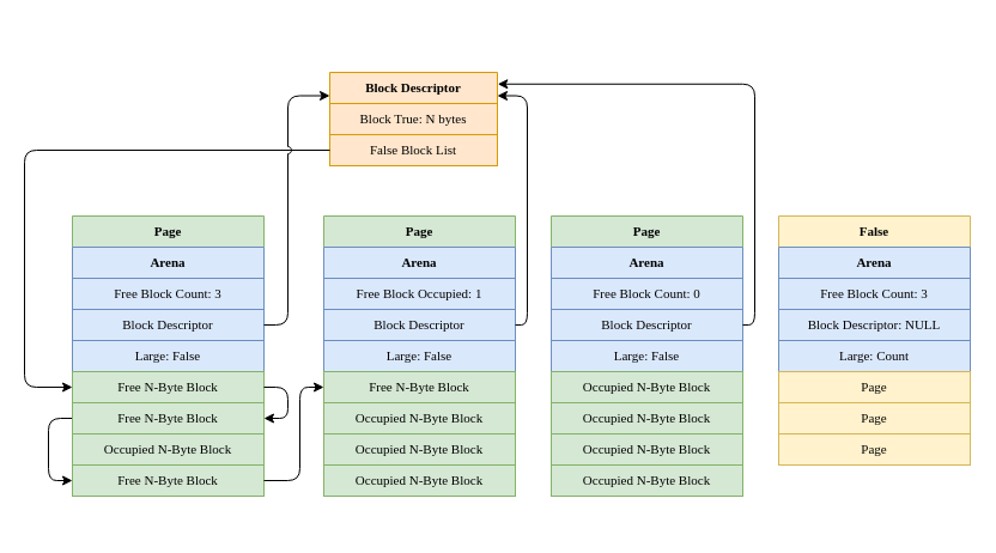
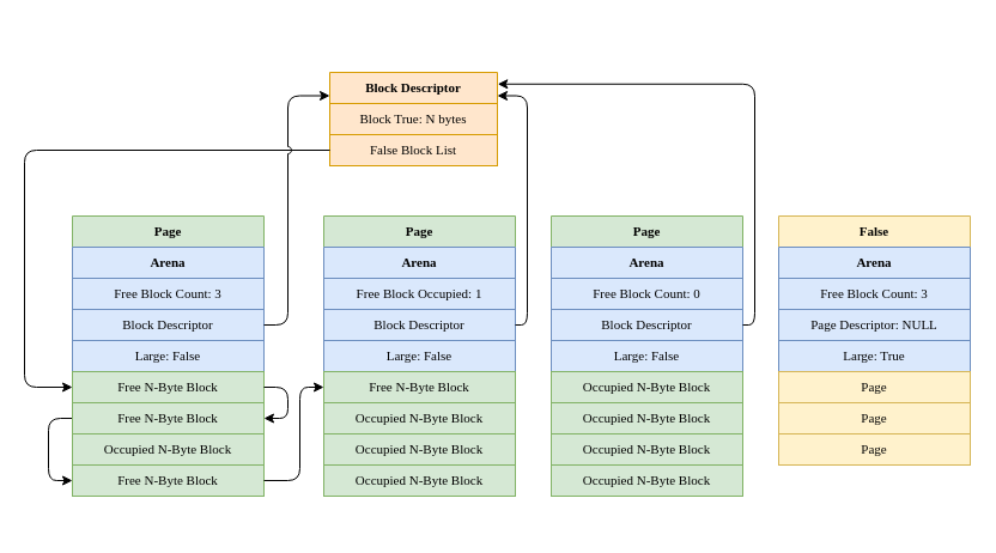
  <mxCell id="0" />
  <mxCell id="1" parent="0" />
  <mxCell id="2" value="" style="group;movable=0;resizable=0;rotatable=0;deletable=0;editable=0;connectable=0;" vertex="1" connectable="0" parent="1"><mxGeometry x="20" y="20" width="790" height="420" as="geometry" /></mxCell>
  <mxCell id="3" value="" style="group;movable=1;resizable=1;rotatable=1;deletable=1;editable=1;connectable=1;" parent="2" vertex="1" connectable="0"><mxGeometry width="610" height="420" as="geometry" /></mxCell>
  <mxCell id="4" value="Block Descriptor" style="swimlane;fontStyle=1;align=center;verticalAlign=top;childLayout=stackLayout;horizontal=1;startSize=26;horizontalStack=0;resizeParent=1;resizeParentMax=0;resizeLast=0;collapsible=1;marginBottom=0;fontFamily=Verdana;fontSize=11;fillColor=#ffe6cc;strokeColor=#d79b00;movable=1;resizable=1;rotatable=1;deletable=1;editable=1;connectable=1;" parent="3" vertex="1"><mxGeometry x="255" y="40" width="140" height="78" as="geometry" /></mxCell>
  <mxCell id="5" value="Block True: N bytes" style="text;strokeColor=#d79b00;fillColor=#ffe6cc;align=center;verticalAlign=top;spacingLeft=4;spacingRight=4;overflow=hidden;rotatable=1;points=[[0,0.5],[1,0.5]];portConstraint=eastwest;fontFamily=Verdana;fontSize=11;movable=1;resizable=1;deletable=1;editable=1;connectable=1;" parent="4" vertex="1"><mxGeometry y="26" width="140" height="26" as="geometry" /></mxCell>
  <mxCell id="6" value="False Block List" style="text;strokeColor=#d79b00;fillColor=#ffe6cc;align=center;verticalAlign=top;spacingLeft=4;spacingRight=4;overflow=hidden;rotatable=1;points=[[0,0.5],[1,0.5]];portConstraint=eastwest;fontFamily=Verdana;fontSize=11;movable=1;resizable=1;deletable=1;editable=1;connectable=1;" parent="4" vertex="1"><mxGeometry y="52" width="140" height="26" as="geometry" /></mxCell>
  <mxCell id="7" value="Page" style="swimlane;fontStyle=1;align=center;verticalAlign=top;childLayout=stackLayout;horizontal=1;startSize=26;horizontalStack=0;resizeParent=1;resizeParentMax=0;resizeLast=0;collapsible=1;marginBottom=0;strokeColor=#82b366;fontFamily=Verdana;fontSize=11;fillColor=#d5e8d4;movable=1;resizable=1;rotatable=1;deletable=1;editable=1;connectable=1;" parent="3" vertex="1"><mxGeometry x="40" y="160" width="160" height="234" as="geometry" /></mxCell>
  <mxCell id="8" value="Arena" style="swimlane;fontStyle=1;align=center;verticalAlign=top;childLayout=stackLayout;horizontal=1;startSize=26;horizontalStack=0;resizeParent=1;resizeParentMax=0;resizeLast=0;collapsible=1;marginBottom=0;strokeColor=#6c8ebf;fontFamily=Verdana;fontSize=11;fillColor=#dae8fc;movable=1;resizable=1;rotatable=1;deletable=1;editable=1;connectable=1;" parent="7" vertex="1"><mxGeometry y="26" width="160" height="104" as="geometry" /></mxCell>
  <mxCell id="9" value="Free Block Count: 3" style="text;strokeColor=#6c8ebf;fillColor=#dae8fc;align=center;verticalAlign=top;spacingLeft=4;spacingRight=4;overflow=hidden;rotatable=1;points=[[0,0.5],[1,0.5]];portConstraint=eastwest;fontFamily=Verdana;fontSize=11;movable=1;resizable=1;deletable=1;editable=1;connectable=1;" parent="8" vertex="1"><mxGeometry y="26" width="160" height="26" as="geometry" /></mxCell>
  <mxCell id="10" value="Block Descriptor" style="text;strokeColor=#6c8ebf;fillColor=#dae8fc;align=center;verticalAlign=top;spacingLeft=4;spacingRight=4;overflow=hidden;rotatable=1;points=[[0,0.5],[1,0.5]];portConstraint=eastwest;fontFamily=Verdana;fontSize=11;movable=1;resizable=1;deletable=1;editable=1;connectable=1;" parent="8" vertex="1"><mxGeometry y="52" width="160" height="26" as="geometry" /></mxCell>
  <mxCell id="11" value="Large: False" style="text;strokeColor=#6c8ebf;fillColor=#dae8fc;align=center;verticalAlign=top;spacingLeft=4;spacingRight=4;overflow=hidden;rotatable=1;points=[[0,0.5],[1,0.5]];portConstraint=eastwest;fontFamily=Verdana;fontSize=11;movable=1;resizable=1;deletable=1;editable=1;connectable=1;" parent="8" vertex="1"><mxGeometry y="78" width="160" height="26" as="geometry" /></mxCell>
  <mxCell id="12" value="Free N-Byte Block" style="text;strokeColor=#82b366;fillColor=#d5e8d4;align=center;verticalAlign=top;spacingLeft=4;spacingRight=4;overflow=hidden;rotatable=1;points=[[0,0.5],[1,0.5]];portConstraint=eastwest;fontFamily=Verdana;fontSize=11;movable=1;resizable=1;deletable=1;editable=1;connectable=1;" parent="7" vertex="1"><mxGeometry y="130" width="160" height="26" as="geometry" /></mxCell>
  <mxCell id="13" style="edgeStyle=elbowEdgeStyle;html=1;entryX=0;entryY=0.5;entryDx=0;entryDy=0;fontSize=11;movable=1;resizable=1;rotatable=1;deletable=1;editable=1;connectable=1;" parent="7" source="14" target="16" edge="1"><mxGeometry relative="1" as="geometry"><Array as="points"><mxPoint x="-20" y="200" /></Array></mxGeometry></mxCell>
  <mxCell id="14" value="Free N-Byte Block" style="text;strokeColor=#82b366;fillColor=#d5e8d4;align=center;verticalAlign=top;spacingLeft=4;spacingRight=4;overflow=hidden;rotatable=1;points=[[0,0.5],[1,0.5]];portConstraint=eastwest;fontFamily=Verdana;fontSize=11;movable=1;resizable=1;deletable=1;editable=1;connectable=1;" parent="7" vertex="1"><mxGeometry y="156" width="160" height="26" as="geometry" /></mxCell>
  <mxCell id="15" value="Occupied N-Byte Block" style="text;strokeColor=#82b366;fillColor=#d5e8d4;align=center;verticalAlign=top;spacingLeft=4;spacingRight=4;overflow=hidden;rotatable=1;points=[[0,0.5],[1,0.5]];portConstraint=eastwest;fontFamily=Verdana;fontSize=11;movable=1;resizable=1;deletable=1;editable=1;connectable=1;" parent="7" vertex="1"><mxGeometry y="182" width="160" height="26" as="geometry" /></mxCell>
  <mxCell id="16" value="Free N-Byte Block" style="text;strokeColor=#82b366;fillColor=#d5e8d4;align=center;verticalAlign=top;spacingLeft=4;spacingRight=4;overflow=hidden;rotatable=1;points=[[0,0.5],[1,0.5]];portConstraint=eastwest;fontFamily=Verdana;fontSize=11;movable=1;resizable=1;deletable=1;editable=1;connectable=1;" parent="7" vertex="1"><mxGeometry y="208" width="160" height="26" as="geometry" /></mxCell>
  <mxCell id="17" style="edgeStyle=elbowEdgeStyle;html=1;fontSize=11;entryX=1;entryY=0.5;entryDx=0;entryDy=0;movable=1;resizable=1;rotatable=1;deletable=1;editable=1;connectable=1;" parent="7" source="12" target="14" edge="1"><mxGeometry relative="1" as="geometry"><mxPoint x="190" y="170" as="targetPoint" /><Array as="points"><mxPoint x="180" y="160" /><mxPoint x="190" y="170" /></Array></mxGeometry></mxCell>
  <mxCell id="18" value="Page" style="swimlane;fontStyle=1;align=center;verticalAlign=top;childLayout=stackLayout;horizontal=1;startSize=26;horizontalStack=0;resizeParent=1;resizeParentMax=0;resizeLast=0;collapsible=1;marginBottom=0;strokeColor=#82b366;fontFamily=Verdana;fontSize=11;fillColor=#d5e8d4;movable=1;resizable=1;rotatable=1;deletable=1;editable=1;connectable=1;" parent="3" vertex="1"><mxGeometry x="250" y="160" width="160" height="234" as="geometry" /></mxCell>
  <mxCell id="19" value="Arena" style="swimlane;fontStyle=1;align=center;verticalAlign=top;childLayout=stackLayout;horizontal=1;startSize=26;horizontalStack=0;resizeParent=1;resizeParentMax=0;resizeLast=0;collapsible=1;marginBottom=0;strokeColor=#6c8ebf;fontFamily=Verdana;fontSize=11;fillColor=#dae8fc;movable=1;resizable=1;rotatable=1;deletable=1;editable=1;connectable=1;" parent="18" vertex="1"><mxGeometry y="26" width="160" height="104" as="geometry" /></mxCell>
  <mxCell id="20" value="Free Block Occupied: 1" style="text;strokeColor=#6c8ebf;fillColor=#dae8fc;align=center;verticalAlign=top;spacingLeft=4;spacingRight=4;overflow=hidden;rotatable=1;points=[[0,0.5],[1,0.5]];portConstraint=eastwest;fontFamily=Verdana;fontSize=11;movable=1;resizable=1;deletable=1;editable=1;connectable=1;" parent="19" vertex="1"><mxGeometry y="26" width="160" height="26" as="geometry" /></mxCell>
  <mxCell id="21" value="Block Descriptor" style="text;strokeColor=#6c8ebf;fillColor=#dae8fc;align=center;verticalAlign=top;spacingLeft=4;spacingRight=4;overflow=hidden;rotatable=1;points=[[0,0.5],[1,0.5]];portConstraint=eastwest;fontFamily=Verdana;fontSize=11;movable=1;resizable=1;deletable=1;editable=1;connectable=1;" parent="19" vertex="1"><mxGeometry y="52" width="160" height="26" as="geometry" /></mxCell>
  <mxCell id="22" value="Large: False" style="text;strokeColor=#6c8ebf;fillColor=#dae8fc;align=center;verticalAlign=top;spacingLeft=4;spacingRight=4;overflow=hidden;rotatable=1;points=[[0,0.5],[1,0.5]];portConstraint=eastwest;fontFamily=Verdana;fontSize=11;movable=1;resizable=1;deletable=1;editable=1;connectable=1;" parent="19" vertex="1"><mxGeometry y="78" width="160" height="26" as="geometry" /></mxCell>
  <mxCell id="23" value="Free N-Byte Block" style="text;strokeColor=#82b366;fillColor=#d5e8d4;align=center;verticalAlign=top;spacingLeft=4;spacingRight=4;overflow=hidden;rotatable=1;points=[[0,0.5],[1,0.5]];portConstraint=eastwest;fontFamily=Verdana;fontSize=11;movable=1;resizable=1;deletable=1;editable=1;connectable=1;" parent="18" vertex="1"><mxGeometry y="130" width="160" height="26" as="geometry" /></mxCell>
  <mxCell id="24" value="Occupied N-Byte Block" style="text;strokeColor=#82b366;fillColor=#d5e8d4;align=center;verticalAlign=top;spacingLeft=4;spacingRight=4;overflow=hidden;rotatable=1;points=[[0,0.5],[1,0.5]];portConstraint=eastwest;fontFamily=Verdana;fontSize=11;movable=1;resizable=1;deletable=1;editable=1;connectable=1;" parent="18" vertex="1"><mxGeometry y="156" width="160" height="26" as="geometry" /></mxCell>
  <mxCell id="25" value="Occupied N-Byte Block" style="text;strokeColor=#82b366;fillColor=#d5e8d4;align=center;verticalAlign=top;spacingLeft=4;spacingRight=4;overflow=hidden;rotatable=1;points=[[0,0.5],[1,0.5]];portConstraint=eastwest;fontFamily=Verdana;fontSize=11;movable=1;resizable=1;deletable=1;editable=1;connectable=1;" parent="18" vertex="1"><mxGeometry y="182" width="160" height="26" as="geometry" /></mxCell>
  <mxCell id="26" value="Occupied N-Byte Block" style="text;strokeColor=#82b366;fillColor=#d5e8d4;align=center;verticalAlign=top;spacingLeft=4;spacingRight=4;overflow=hidden;rotatable=1;points=[[0,0.5],[1,0.5]];portConstraint=eastwest;fontFamily=Verdana;fontSize=11;movable=1;resizable=1;deletable=1;editable=1;connectable=1;" parent="18" vertex="1"><mxGeometry y="208" width="160" height="26" as="geometry" /></mxCell>
  <mxCell id="27" value="Page" style="swimlane;fontStyle=1;align=center;verticalAlign=top;childLayout=stackLayout;horizontal=1;startSize=26;horizontalStack=0;resizeParent=1;resizeParentMax=0;resizeLast=0;collapsible=1;marginBottom=0;strokeColor=#82b366;fontFamily=Verdana;fontSize=11;fillColor=#d5e8d4;movable=1;resizable=1;rotatable=1;deletable=1;editable=1;connectable=1;" parent="3" vertex="1"><mxGeometry x="440" y="160" width="160" height="234" as="geometry" /></mxCell>
  <mxCell id="28" value="Arena" style="swimlane;fontStyle=1;align=center;verticalAlign=top;childLayout=stackLayout;horizontal=1;startSize=26;horizontalStack=0;resizeParent=1;resizeParentMax=0;resizeLast=0;collapsible=1;marginBottom=0;strokeColor=#6c8ebf;fontFamily=Verdana;fontSize=11;fillColor=#dae8fc;movable=1;resizable=1;rotatable=1;deletable=1;editable=1;connectable=1;" parent="27" vertex="1"><mxGeometry y="26" width="160" height="104" as="geometry" /></mxCell>
  <mxCell id="29" value="Free Block Count: 0" style="text;strokeColor=#6c8ebf;fillColor=#dae8fc;align=center;verticalAlign=top;spacingLeft=4;spacingRight=4;overflow=hidden;rotatable=1;points=[[0,0.5],[1,0.5]];portConstraint=eastwest;fontFamily=Verdana;fontSize=11;movable=1;resizable=1;deletable=1;editable=1;connectable=1;" parent="28" vertex="1"><mxGeometry y="26" width="160" height="26" as="geometry" /></mxCell>
  <mxCell id="30" value="Block Descriptor" style="text;strokeColor=#6c8ebf;fillColor=#dae8fc;align=center;verticalAlign=top;spacingLeft=4;spacingRight=4;overflow=hidden;rotatable=1;points=[[0,0.5],[1,0.5]];portConstraint=eastwest;fontFamily=Verdana;fontSize=11;movable=1;resizable=1;deletable=1;editable=1;connectable=1;" parent="28" vertex="1"><mxGeometry y="52" width="160" height="26" as="geometry" /></mxCell>
  <mxCell id="31" value="Large: False" style="text;strokeColor=#6c8ebf;fillColor=#dae8fc;align=center;verticalAlign=top;spacingLeft=4;spacingRight=4;overflow=hidden;rotatable=1;points=[[0,0.5],[1,0.5]];portConstraint=eastwest;fontFamily=Verdana;fontSize=11;movable=1;resizable=1;deletable=1;editable=1;connectable=1;" parent="28" vertex="1"><mxGeometry y="78" width="160" height="26" as="geometry" /></mxCell>
  <mxCell id="32" value="Occupied N-Byte Block" style="text;strokeColor=#82b366;fillColor=#d5e8d4;align=center;verticalAlign=top;spacingLeft=4;spacingRight=4;overflow=hidden;rotatable=1;points=[[0,0.5],[1,0.5]];portConstraint=eastwest;fontFamily=Verdana;fontSize=11;movable=1;resizable=1;deletable=1;editable=1;connectable=1;" parent="27" vertex="1"><mxGeometry y="130" width="160" height="26" as="geometry" /></mxCell>
  <mxCell id="33" value="Occupied N-Byte Block" style="text;strokeColor=#82b366;fillColor=#d5e8d4;align=center;verticalAlign=top;spacingLeft=4;spacingRight=4;overflow=hidden;rotatable=1;points=[[0,0.5],[1,0.5]];portConstraint=eastwest;fontFamily=Verdana;fontSize=11;movable=1;resizable=1;deletable=1;editable=1;connectable=1;" parent="27" vertex="1"><mxGeometry y="156" width="160" height="26" as="geometry" /></mxCell>
  <mxCell id="34" value="Occupied N-Byte Block" style="text;strokeColor=#82b366;fillColor=#d5e8d4;align=center;verticalAlign=top;spacingLeft=4;spacingRight=4;overflow=hidden;rotatable=1;points=[[0,0.5],[1,0.5]];portConstraint=eastwest;fontFamily=Verdana;fontSize=11;movable=1;resizable=1;deletable=1;editable=1;connectable=1;" parent="27" vertex="1"><mxGeometry y="182" width="160" height="26" as="geometry" /></mxCell>
  <mxCell id="35" value="Occupied N-Byte Block" style="text;strokeColor=#82b366;fillColor=#d5e8d4;align=center;verticalAlign=top;spacingLeft=4;spacingRight=4;overflow=hidden;rotatable=1;points=[[0,0.5],[1,0.5]];portConstraint=eastwest;fontFamily=Verdana;fontSize=11;movable=1;resizable=1;deletable=1;editable=1;connectable=1;" parent="27" vertex="1"><mxGeometry y="208" width="160" height="26" as="geometry" /></mxCell>
  <mxCell id="36" style="edgeStyle=elbowEdgeStyle;html=1;entryX=0;entryY=0.5;entryDx=0;entryDy=0;fontSize=11;movable=1;resizable=1;rotatable=1;deletable=1;editable=1;connectable=1;" parent="3" source="6" target="12" edge="1"><mxGeometry relative="1" as="geometry"><Array as="points"><mxPoint y="420" /></Array></mxGeometry></mxCell>
  <mxCell id="37" style="edgeStyle=elbowEdgeStyle;html=1;entryX=0;entryY=0.5;entryDx=0;entryDy=0;fontSize=11;movable=1;resizable=1;rotatable=1;deletable=1;editable=1;connectable=1;" parent="3" source="16" target="23" edge="1"><mxGeometry relative="1" as="geometry"><Array as="points"><mxPoint x="230" y="350" /><mxPoint x="240" y="350" /></Array></mxGeometry></mxCell>
  <mxCell id="38" style="edgeStyle=elbowEdgeStyle;html=1;fontSize=11;entryX=0;entryY=0.25;entryDx=0;entryDy=0;jumpStyle=arc;movable=1;resizable=1;rotatable=1;deletable=1;editable=1;connectable=1;" parent="3" source="10" target="4" edge="1"><mxGeometry relative="1" as="geometry"><mxPoint x="260" y="80" as="targetPoint" /><Array as="points"><mxPoint x="220" y="130" /></Array></mxGeometry></mxCell>
  <mxCell id="39" style="edgeStyle=elbowEdgeStyle;jumpStyle=arc;html=1;fontSize=11;entryX=1;entryY=0.25;entryDx=0;entryDy=0;movable=1;resizable=1;rotatable=1;deletable=1;editable=1;connectable=1;" parent="3" source="21" target="4" edge="1"><mxGeometry relative="1" as="geometry"><mxPoint x="400" y="20" as="targetPoint" /><Array as="points"><mxPoint x="420" y="110" /></Array></mxGeometry></mxCell>
  <mxCell id="40" style="edgeStyle=elbowEdgeStyle;jumpStyle=arc;html=1;fontSize=11;entryX=1.002;entryY=0.125;entryDx=0;entryDy=0;entryPerimeter=0;movable=1;resizable=1;rotatable=1;deletable=1;editable=1;connectable=1;" parent="3" source="30" target="4" edge="1"><mxGeometry relative="1" as="geometry"><mxPoint x="400" y="12" as="targetPoint" /><Array as="points"><mxPoint x="610" y="140" /></Array></mxGeometry></mxCell>
  <mxCell id="41" value="False" style="swimlane;fontStyle=1;align=center;verticalAlign=top;childLayout=stackLayout;horizontal=1;startSize=26;horizontalStack=0;resizeParent=1;resizeParentMax=0;resizeLast=0;collapsible=1;marginBottom=0;strokeColor=#d6b656;fontFamily=Verdana;fontSize=11;fillColor=#fff2cc;movable=1;resizable=1;rotatable=1;deletable=1;editable=1;connectable=1;" parent="2" vertex="1"><mxGeometry x="630" y="160" width="160" height="208" as="geometry" /></mxCell>
  <mxCell id="42" value="Arena" style="swimlane;fontStyle=1;align=center;verticalAlign=top;childLayout=stackLayout;horizontal=1;startSize=26;horizontalStack=0;resizeParent=1;resizeParentMax=0;resizeLast=0;collapsible=1;marginBottom=0;strokeColor=#6c8ebf;fontFamily=Verdana;fontSize=11;fillColor=#dae8fc;movable=1;resizable=1;rotatable=1;deletable=1;editable=1;connectable=1;" parent="41" vertex="1"><mxGeometry y="26" width="160" height="104" as="geometry" /></mxCell>
  <mxCell id="43" value="Free Block Count: 3" style="text;strokeColor=#6c8ebf;fillColor=#dae8fc;align=center;verticalAlign=top;spacingLeft=4;spacingRight=4;overflow=hidden;rotatable=1;points=[[0,0.5],[1,0.5]];portConstraint=eastwest;fontFamily=Verdana;fontSize=11;movable=1;resizable=1;deletable=1;editable=1;connectable=1;" parent="42" vertex="1"><mxGeometry y="26" width="160" height="26" as="geometry" /></mxCell>
- <mxCell id="44" value="Block Descriptor: NULL" style="text;strokeColor=#6c8ebf;fillColor=#dae8fc;align=center;verticalAlign=top;spacingLeft=4;spacingRight=4;overflow=hidden;rotatable=1;points=[[0,0.5],[1,0.5]];portConstraint=eastwest;fontFamily=Verdana;fontSize=11;movable=1;resizable=1;deletable=1;editable=1;connectable=1;" parent="42" vertex="1"><mxGeometry y="52" width="160" height="26" as="geometry" /></mxCell>
- <mxCell id="45" value="Large: Count" style="text;strokeColor=#6c8ebf;fillColor=#dae8fc;align=center;verticalAlign=top;spacingLeft=4;spacingRight=4;overflow=hidden;rotatable=1;points=[[0,0.5],[1,0.5]];portConstraint=eastwest;fontFamily=Verdana;fontSize=11;movable=1;resizable=1;deletable=1;editable=1;connectable=1;" parent="42" vertex="1"><mxGeometry y="78" width="160" height="26" as="geometry" /></mxCell>
+ <mxCell id="44" value="Page Descriptor: NULL" style="text;strokeColor=#6c8ebf;fillColor=#dae8fc;align=center;verticalAlign=top;spacingLeft=4;spacingRight=4;overflow=hidden;rotatable=1;points=[[0,0.5],[1,0.5]];portConstraint=eastwest;fontFamily=Verdana;fontSize=11;movable=1;resizable=1;deletable=1;editable=1;connectable=1;" parent="42" vertex="1"><mxGeometry y="52" width="160" height="26" as="geometry" /></mxCell>
+ <mxCell id="45" value="Large: True" style="text;strokeColor=#6c8ebf;fillColor=#dae8fc;align=center;verticalAlign=top;spacingLeft=4;spacingRight=4;overflow=hidden;rotatable=1;points=[[0,0.5],[1,0.5]];portConstraint=eastwest;fontFamily=Verdana;fontSize=11;movable=1;resizable=1;deletable=1;editable=1;connectable=1;" parent="42" vertex="1"><mxGeometry y="78" width="160" height="26" as="geometry" /></mxCell>
  <mxCell id="46" value="Page" style="text;strokeColor=#d6b656;fillColor=#fff2cc;align=center;verticalAlign=top;spacingLeft=4;spacingRight=4;overflow=hidden;rotatable=1;points=[[0,0.5],[1,0.5]];portConstraint=eastwest;fontFamily=Verdana;fontSize=11;movable=1;resizable=1;deletable=1;editable=1;connectable=1;" parent="41" vertex="1"><mxGeometry y="130" width="160" height="26" as="geometry" /></mxCell>
  <mxCell id="47" value="Page" style="text;strokeColor=#d6b656;fillColor=#fff2cc;align=center;verticalAlign=top;spacingLeft=4;spacingRight=4;overflow=hidden;rotatable=1;points=[[0,0.5],[1,0.5]];portConstraint=eastwest;fontFamily=Verdana;fontSize=11;movable=1;resizable=1;deletable=1;editable=1;connectable=1;" parent="41" vertex="1"><mxGeometry y="156" width="160" height="26" as="geometry" /></mxCell>
  <mxCell id="48" value="Page" style="text;strokeColor=#d6b656;fillColor=#fff2cc;align=center;verticalAlign=top;spacingLeft=4;spacingRight=4;overflow=hidden;rotatable=1;points=[[0,0.5],[1,0.5]];portConstraint=eastwest;fontFamily=Verdana;fontSize=11;movable=1;resizable=1;deletable=1;editable=1;connectable=1;" parent="41" vertex="1"><mxGeometry y="182" width="160" height="26" as="geometry" /></mxCell>
